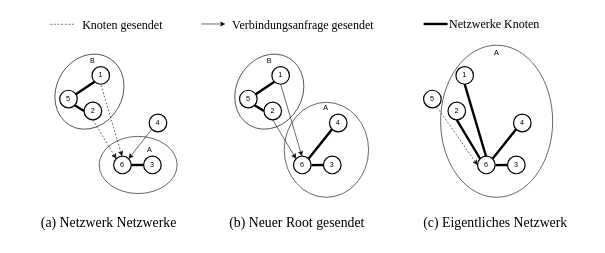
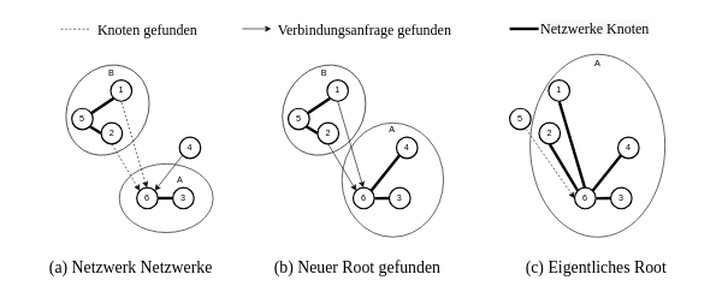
  <mxCell id="0" />
  <mxCell id="1" parent="0" />
  <mxCell id="2" value="" style="rounded=0;whiteSpace=wrap;html=1;strokeColor=none;strokeWidth=2;fillColor=#ffffff;fontColor=#000000;" vertex="1" parent="1"><mxGeometry x="46" y="60" width="300" height="340" as="geometry" /></mxCell>
  <mxCell id="3" value="" style="ellipse;whiteSpace=wrap;html=1;direction=west;rotation=-90;" vertex="1" parent="1"><mxGeometry x="182.19" y="209.66" width="95.38" height="130" as="geometry" /></mxCell>
  <mxCell id="4" value="" style="ellipse;whiteSpace=wrap;html=1;direction=west;rotation=-60;" vertex="1" parent="1"><mxGeometry x="83.62" y="97.33" width="130" height="110" as="geometry" /></mxCell>
  <mxCell id="5" value="1" style="ellipse;whiteSpace=wrap;html=1;strokeColor=#000000;strokeWidth=2;fontColor=#000000;" vertex="1" parent="1"><mxGeometry x="152.87" y="110.68" width="29.32" height="29.32" as="geometry" /></mxCell>
  <mxCell id="6" value="" style="endArrow=none;html=1;strokeWidth=1;fillColor=#1ba1e2;strokeColor=#000000;fontColor=#000000;endFill=0;startArrow=classic;startFill=1;exitX=1;exitY=0;exitDx=0;exitDy=0;entryX=0;entryY=1;entryDx=0;entryDy=0;" edge="1" parent="1" source="12" target="10"><mxGeometry width="50" height="50" relative="1" as="geometry"><mxPoint x="244.351" y="186.782" as="sourcePoint" /><mxPoint x="219.953" y="235.261" as="targetPoint" /></mxGeometry></mxCell>
  <mxCell id="7" value="&lt;font face=&quot;Times New Roman&quot; style=&quot;font-size: 23px&quot;&gt;(a) Netzwerk Netzwerke&lt;/font&gt;" style="text;whiteSpace=wrap;html=1;fontSize=23;fontFamily=Courier New;fontColor=#000000;align=center;" vertex="1" parent="1"><mxGeometry x="20.99" y="350" width="320" height="40" as="geometry" /></mxCell>
  <mxCell id="8" value="5" style="ellipse;whiteSpace=wrap;html=1;strokeColor=#000000;strokeWidth=2;fontColor=#000000;" vertex="1" parent="1"><mxGeometry x="99" y="150" width="29.32" height="29.32" as="geometry" /></mxCell>
  <mxCell id="9" value="2" style="ellipse;whiteSpace=wrap;html=1;strokeColor=#000000;strokeWidth=2;fontColor=#000000;" vertex="1" parent="1"><mxGeometry x="139.68" y="170" width="29.32" height="29.32" as="geometry" /></mxCell>
  <mxCell id="10" value="4" style="ellipse;whiteSpace=wrap;html=1;strokeColor=#000000;strokeWidth=2;fontColor=#000000;" vertex="1" parent="1"><mxGeometry x="248.25" y="190" width="29.32" height="29.32" as="geometry" /></mxCell>
  <mxCell id="11" value="3" style="ellipse;whiteSpace=wrap;html=1;strokeColor=#000000;strokeWidth=2;fontColor=#000000;" vertex="1" parent="1"><mxGeometry x="239" y="260" width="29.32" height="29.32" as="geometry" /></mxCell>
  <mxCell id="12" value="6" style="ellipse;whiteSpace=wrap;html=1;strokeColor=#000000;strokeWidth=2;fontColor=#000000;" vertex="1" parent="1"><mxGeometry x="189" y="260" width="29.32" height="29.32" as="geometry" /></mxCell>
  <mxCell id="13" value="" style="endArrow=none;html=1;strokeWidth=1;fillColor=#1ba1e2;strokeColor=#000000;fontColor=#000000;endFill=0;startArrow=classic;startFill=1;exitX=0;exitY=0;exitDx=0;exitDy=0;entryX=0.5;entryY=1;entryDx=0;entryDy=0;dashed=1;" edge="1" parent="1" source="12" target="9"><mxGeometry width="50" height="50" relative="1" as="geometry"><mxPoint x="224.026" y="274.294" as="sourcePoint" /><mxPoint x="263.294" y="214.346" as="targetPoint" /></mxGeometry></mxCell>
  <mxCell id="14" value="" style="endArrow=none;html=1;strokeWidth=1;fillColor=#1ba1e2;strokeColor=#000000;fontColor=#000000;endFill=0;startArrow=classic;startFill=1;entryX=0.5;entryY=1;entryDx=0;entryDy=0;dashed=1;" edge="1" parent="1" target="5"><mxGeometry width="50" height="50" relative="1" as="geometry"><mxPoint x="203" y="260" as="sourcePoint" /><mxPoint x="164.34" y="209.32" as="targetPoint" /></mxGeometry></mxCell>
  <mxCell id="15" value="" style="endArrow=none;html=1;strokeWidth=4;fillColor=#1ba1e2;strokeColor=#000000;fontColor=#000000;endFill=0;startArrow=none;startFill=0;entryX=0;entryY=1;entryDx=0;entryDy=0;" edge="1" parent="1" source="8" target="5"><mxGeometry width="50" height="50" relative="1" as="geometry"><mxPoint x="213" y="270" as="sourcePoint" /><mxPoint x="177.53" y="150" as="targetPoint" /></mxGeometry></mxCell>
  <mxCell id="16" value="" style="endArrow=none;html=1;strokeWidth=4;fillColor=#1ba1e2;strokeColor=#000000;fontColor=#000000;endFill=0;startArrow=none;startFill=0;entryX=0;entryY=0.5;entryDx=0;entryDy=0;exitX=1;exitY=1;exitDx=0;exitDy=0;" edge="1" parent="1" source="8" target="9"><mxGeometry width="50" height="50" relative="1" as="geometry"><mxPoint x="135.947" y="166.664" as="sourcePoint" /><mxPoint x="167.164" y="145.706" as="targetPoint" /></mxGeometry></mxCell>
  <mxCell id="17" value="" style="rounded=0;whiteSpace=wrap;html=1;strokeColor=none;strokeWidth=2;fillColor=#ffffff;fontColor=#000000;" vertex="1" parent="1"><mxGeometry x="346" y="60" width="300" height="340" as="geometry" /></mxCell>
  <mxCell id="18" value="" style="ellipse;whiteSpace=wrap;html=1;direction=west;rotation=-90;" vertex="1" parent="1"><mxGeometry x="464.65" y="178.98" width="158.42" height="140.75" as="geometry" /></mxCell>
  <mxCell id="19" value="" style="ellipse;whiteSpace=wrap;html=1;direction=west;rotation=-60;" vertex="1" parent="1"><mxGeometry x="383.62" y="97.33" width="130" height="110" as="geometry" /></mxCell>
  <mxCell id="20" value="1" style="ellipse;whiteSpace=wrap;html=1;strokeColor=#000000;strokeWidth=2;fontColor=#000000;" vertex="1" parent="1"><mxGeometry x="452.87" y="110.68" width="29.32" height="29.32" as="geometry" /></mxCell>
- <mxCell id="21" value="&lt;font face=&quot;Times New Roman&quot; style=&quot;font-size: 23px&quot;&gt;(b) Neuer Root gesendet&lt;/font&gt;" style="text;whiteSpace=wrap;html=1;fontSize=23;fontFamily=Courier New;fontColor=#000000;align=center;" vertex="1" parent="1"><mxGeometry x="335.4" y="350" width="320" height="40" as="geometry" /></mxCell>
+ <mxCell id="21" value="&lt;font face=&quot;Times New Roman&quot; style=&quot;font-size: 23px&quot;&gt;(b) Neuer Root gefunden&lt;/font&gt;" style="text;whiteSpace=wrap;html=1;fontSize=23;fontFamily=Courier New;fontColor=#000000;align=center;" vertex="1" parent="1"><mxGeometry x="335.4" y="350" width="320" height="40" as="geometry" /></mxCell>
  <mxCell id="22" value="5" style="ellipse;whiteSpace=wrap;html=1;strokeColor=#000000;strokeWidth=2;fontColor=#000000;" vertex="1" parent="1"><mxGeometry x="399" y="150" width="29.32" height="29.32" as="geometry" /></mxCell>
  <mxCell id="23" value="2" style="ellipse;whiteSpace=wrap;html=1;strokeColor=#000000;strokeWidth=2;fontColor=#000000;" vertex="1" parent="1"><mxGeometry x="439.68" y="170" width="29.32" height="29.32" as="geometry" /></mxCell>
  <mxCell id="24" value="4" style="ellipse;whiteSpace=wrap;html=1;strokeColor=#000000;strokeWidth=2;fontColor=#000000;" vertex="1" parent="1"><mxGeometry x="549" y="190" width="29.32" height="29.32" as="geometry" /></mxCell>
  <mxCell id="25" value="3" style="ellipse;whiteSpace=wrap;html=1;strokeColor=#000000;strokeWidth=2;fontColor=#000000;" vertex="1" parent="1"><mxGeometry x="539" y="260" width="29.32" height="29.32" as="geometry" /></mxCell>
  <mxCell id="26" value="6" style="ellipse;whiteSpace=wrap;html=1;strokeColor=#000000;strokeWidth=2;fontColor=#000000;" vertex="1" parent="1"><mxGeometry x="489" y="260" width="29.32" height="29.32" as="geometry" /></mxCell>
  <mxCell id="27" value="" style="endArrow=none;html=1;strokeWidth=1;fillColor=#1ba1e2;strokeColor=#000000;fontColor=#000000;endFill=0;startArrow=classic;startFill=1;exitX=0;exitY=0;exitDx=0;exitDy=0;entryX=0.5;entryY=1;entryDx=0;entryDy=0;" edge="1" parent="1" source="26" target="23"><mxGeometry width="50" height="50" relative="1" as="geometry"><mxPoint x="524.026" y="274.294" as="sourcePoint" /><mxPoint x="563.294" y="214.346" as="targetPoint" /></mxGeometry></mxCell>
  <mxCell id="28" value="" style="endArrow=none;html=1;strokeWidth=1;fillColor=#1ba1e2;strokeColor=#000000;fontColor=#000000;endFill=0;startArrow=classic;startFill=1;entryX=0.5;entryY=1;entryDx=0;entryDy=0;" edge="1" parent="1" target="20"><mxGeometry width="50" height="50" relative="1" as="geometry"><mxPoint x="503" y="260" as="sourcePoint" /><mxPoint x="464.34" y="209.32" as="targetPoint" /></mxGeometry></mxCell>
  <mxCell id="29" value="" style="endArrow=none;html=1;strokeWidth=4;fillColor=#1ba1e2;strokeColor=#000000;fontColor=#000000;endFill=0;startArrow=none;startFill=0;entryX=0;entryY=1;entryDx=0;entryDy=0;" edge="1" parent="1" source="22" target="20"><mxGeometry width="50" height="50" relative="1" as="geometry"><mxPoint x="513" y="270" as="sourcePoint" /><mxPoint x="477.53" y="150" as="targetPoint" /></mxGeometry></mxCell>
  <mxCell id="30" value="" style="endArrow=none;html=1;strokeWidth=4;fillColor=#1ba1e2;strokeColor=#000000;fontColor=#000000;endFill=0;startArrow=none;startFill=0;entryX=0;entryY=0.5;entryDx=0;entryDy=0;exitX=1;exitY=1;exitDx=0;exitDy=0;" edge="1" parent="1" source="22" target="23"><mxGeometry width="50" height="50" relative="1" as="geometry"><mxPoint x="435.947" y="166.664" as="sourcePoint" /><mxPoint x="467.164" y="145.706" as="targetPoint" /></mxGeometry></mxCell>
  <mxCell id="31" value="" style="endArrow=none;html=1;strokeWidth=4;fillColor=#1ba1e2;strokeColor=#000000;fontColor=#000000;endFill=0;startArrow=none;startFill=0;entryX=0;entryY=0.5;entryDx=0;entryDy=0;exitX=1;exitY=0.5;exitDx=0;exitDy=0;" edge="1" parent="1" source="12" target="11"><mxGeometry width="50" height="50" relative="1" as="geometry"><mxPoint x="134.026" y="185.026" as="sourcePoint" /><mxPoint x="149.68" y="194.66" as="targetPoint" /></mxGeometry></mxCell>
  <mxCell id="32" value="" style="endArrow=none;html=1;strokeWidth=4;fillColor=#1ba1e2;strokeColor=#000000;fontColor=#000000;endFill=0;startArrow=none;startFill=0;" edge="1" parent="1" target="25"><mxGeometry width="50" height="50" relative="1" as="geometry"><mxPoint x="519" y="275" as="sourcePoint" /><mxPoint x="249" y="284.66" as="targetPoint" /></mxGeometry></mxCell>
  <mxCell id="33" value="" style="endArrow=none;html=1;strokeWidth=4;fillColor=#1ba1e2;strokeColor=#000000;fontColor=#000000;endFill=0;startArrow=none;startFill=0;exitX=1;exitY=0;exitDx=0;exitDy=0;entryX=0;entryY=1;entryDx=0;entryDy=0;" edge="1" parent="1" source="26" target="24"><mxGeometry width="50" height="50" relative="1" as="geometry"><mxPoint x="529" y="285" as="sourcePoint" /><mxPoint x="549" y="284.66" as="targetPoint" /></mxGeometry></mxCell>
  <mxCell id="34" value="" style="rounded=0;whiteSpace=wrap;html=1;strokeColor=none;strokeWidth=2;fillColor=#ffffff;fontColor=#000000;" vertex="1" parent="1"><mxGeometry x="653" y="60" width="300" height="340" as="geometry" /></mxCell>
  <mxCell id="35" value="" style="ellipse;whiteSpace=wrap;html=1;direction=west;rotation=-90;" vertex="1" parent="1"><mxGeometry x="700.97" y="108.3" width="253.68" height="186.87" as="geometry" /></mxCell>
  <mxCell id="36" value="1" style="ellipse;whiteSpace=wrap;html=1;strokeColor=#000000;strokeWidth=2;fontColor=#000000;" vertex="1" parent="1"><mxGeometry x="759.87" y="110.68" width="29.32" height="29.32" as="geometry" /></mxCell>
- <mxCell id="37" value="&lt;font face=&quot;Times New Roman&quot; style=&quot;font-size: 23px&quot;&gt;(c) Eigentliches Netzwerk&lt;/font&gt;" style="text;whiteSpace=wrap;html=1;fontSize=23;fontFamily=Courier New;fontColor=#000000;align=center;" vertex="1" parent="1"><mxGeometry x="666.33" y="350" width="320" height="40" as="geometry" /></mxCell>
+ <mxCell id="37" value="&lt;font face=&quot;Times New Roman&quot; style=&quot;font-size: 23px&quot;&gt;(c) Eigentliches Root&lt;/font&gt;" style="text;whiteSpace=wrap;html=1;fontSize=23;fontFamily=Courier New;fontColor=#000000;align=center;" vertex="1" parent="1"><mxGeometry x="666.33" y="350" width="320" height="40" as="geometry" /></mxCell>
  <mxCell id="38" value="5" style="ellipse;whiteSpace=wrap;html=1;strokeColor=#000000;strokeWidth=2;fontColor=#000000;" vertex="1" parent="1"><mxGeometry x="706" y="150" width="29.32" height="29.32" as="geometry" /></mxCell>
  <mxCell id="39" value="2" style="ellipse;whiteSpace=wrap;html=1;strokeColor=#000000;strokeWidth=2;fontColor=#000000;" vertex="1" parent="1"><mxGeometry x="746.68" y="170" width="29.32" height="29.32" as="geometry" /></mxCell>
  <mxCell id="40" value="4" style="ellipse;whiteSpace=wrap;html=1;strokeColor=#000000;strokeWidth=2;fontColor=#000000;" vertex="1" parent="1"><mxGeometry x="856" y="190" width="29.32" height="29.32" as="geometry" /></mxCell>
  <mxCell id="41" value="3" style="ellipse;whiteSpace=wrap;html=1;strokeColor=#000000;strokeWidth=2;fontColor=#000000;" vertex="1" parent="1"><mxGeometry x="846" y="260" width="29.32" height="29.32" as="geometry" /></mxCell>
  <mxCell id="42" value="6" style="ellipse;whiteSpace=wrap;html=1;strokeColor=#000000;strokeWidth=2;fontColor=#000000;" vertex="1" parent="1"><mxGeometry x="796" y="260" width="29.32" height="29.32" as="geometry" /></mxCell>
  <mxCell id="43" value="" style="endArrow=none;html=1;strokeWidth=4;fillColor=#1ba1e2;strokeColor=#000000;fontColor=#000000;endFill=0;startArrow=none;startFill=0;exitX=0;exitY=0;exitDx=0;exitDy=0;entryX=0.5;entryY=1;entryDx=0;entryDy=0;" edge="1" parent="1" source="42" target="39"><mxGeometry width="50" height="50" relative="1" as="geometry"><mxPoint x="831.026" y="274.294" as="sourcePoint" /><mxPoint x="870.294" y="214.346" as="targetPoint" /></mxGeometry></mxCell>
  <mxCell id="44" value="" style="endArrow=none;html=1;strokeWidth=4;fillColor=#1ba1e2;strokeColor=#000000;fontColor=#000000;endFill=0;startArrow=none;startFill=0;entryX=0.5;entryY=1;entryDx=0;entryDy=0;" edge="1" parent="1" target="36"><mxGeometry width="50" height="50" relative="1" as="geometry"><mxPoint x="810" y="260" as="sourcePoint" /><mxPoint x="771.34" y="209.32" as="targetPoint" /></mxGeometry></mxCell>
  <mxCell id="45" value="" style="endArrow=none;html=1;strokeWidth=4;fillColor=#1ba1e2;strokeColor=#000000;fontColor=#000000;endFill=0;startArrow=none;startFill=0;" edge="1" parent="1" target="41"><mxGeometry width="50" height="50" relative="1" as="geometry"><mxPoint x="826" y="275" as="sourcePoint" /><mxPoint x="556" y="284.66" as="targetPoint" /></mxGeometry></mxCell>
  <mxCell id="46" value="" style="endArrow=none;html=1;strokeWidth=4;fillColor=#1ba1e2;strokeColor=#000000;fontColor=#000000;endFill=0;startArrow=none;startFill=0;exitX=1;exitY=0;exitDx=0;exitDy=0;entryX=0;entryY=1;entryDx=0;entryDy=0;" edge="1" parent="1" source="42" target="40"><mxGeometry width="50" height="50" relative="1" as="geometry"><mxPoint x="836" y="285" as="sourcePoint" /><mxPoint x="856" y="284.66" as="targetPoint" /></mxGeometry></mxCell>
  <mxCell id="47" value="" style="endArrow=none;html=1;strokeWidth=1;fillColor=#1ba1e2;strokeColor=#000000;fontColor=#000000;endFill=0;startArrow=classic;startFill=1;dashed=1;exitX=0;exitY=0.5;exitDx=0;exitDy=0;" edge="1" parent="1" source="42"><mxGeometry width="50" height="50" relative="1" as="geometry"><mxPoint x="213" y="270" as="sourcePoint" /><mxPoint x="729" y="179" as="targetPoint" /></mxGeometry></mxCell>
  <mxCell id="48" value="" style="endArrow=none;html=1;strokeWidth=1;fillColor=#1ba1e2;strokeColor=#000000;fontColor=#000000;endFill=0;startArrow=none;startFill=0;dashed=1;" edge="1" parent="1"><mxGeometry width="50" height="50" relative="1" as="geometry"><mxPoint x="122.77" y="40" as="sourcePoint" /><mxPoint x="82.77" y="40" as="targetPoint" /><Array as="points"><mxPoint x="98.9" y="40" /></Array></mxGeometry></mxCell>
- <mxCell id="49" value="&lt;font style=&quot;font-size: 20px&quot; face=&quot;Times New Roman&quot;&gt;Knoten gesendet&lt;/font&gt;" style="text;html=1;strokeColor=none;fillColor=none;align=center;verticalAlign=middle;whiteSpace=wrap;rounded=0;" vertex="1" parent="1"><mxGeometry x="128.9" y="30" width="150" height="20" as="geometry" /></mxCell>
+ <mxCell id="49" value="&lt;font style=&quot;font-size: 20px&quot; face=&quot;Times New Roman&quot;&gt;Knoten gefunden&lt;/font&gt;" style="text;html=1;strokeColor=none;fillColor=none;align=center;verticalAlign=middle;whiteSpace=wrap;rounded=0;" vertex="1" parent="1"><mxGeometry x="128.9" y="30" width="150" height="20" as="geometry" /></mxCell>
  <mxCell id="50" value="" style="endArrow=none;html=1;strokeWidth=4;fillColor=#1ba1e2;strokeColor=#000000;fontColor=#000000;endFill=0;startArrow=none;startFill=0;" edge="1" parent="1"><mxGeometry width="50" height="50" relative="1" as="geometry"><mxPoint x="746" y="39.5" as="sourcePoint" /><mxPoint x="706" y="39.5" as="targetPoint" /><Array as="points"><mxPoint x="722.13" y="39.5" /></Array></mxGeometry></mxCell>
  <mxCell id="51" value="" style="endArrow=none;html=1;strokeWidth=1;fillColor=#1ba1e2;strokeColor=#000000;fontColor=#000000;endFill=0;startArrow=classic;startFill=1;" edge="1" parent="1"><mxGeometry width="50" height="50" relative="1" as="geometry"><mxPoint x="375.4" y="39.5" as="sourcePoint" /><mxPoint x="335.4" y="39.5" as="targetPoint" /><Array as="points"><mxPoint x="351.53" y="39.5" /></Array></mxGeometry></mxCell>
- <mxCell id="52" value="&lt;font style=&quot;font-size: 20px&quot; face=&quot;Times New Roman&quot;&gt;Verbindungsanfrage gesendet&lt;/font&gt;" style="text;html=1;strokeColor=none;fillColor=none;align=center;verticalAlign=middle;whiteSpace=wrap;rounded=0;" vertex="1" parent="1"><mxGeometry x="375.4" y="30" width="260" height="20" as="geometry" /></mxCell>
+ <mxCell id="52" value="&lt;font style=&quot;font-size: 20px&quot; face=&quot;Times New Roman&quot;&gt;Verbindungsanfrage gefunden&lt;/font&gt;" style="text;html=1;strokeColor=none;fillColor=none;align=center;verticalAlign=middle;whiteSpace=wrap;rounded=0;" vertex="1" parent="1"><mxGeometry x="375.4" y="30" width="260" height="20" as="geometry" /></mxCell>
  <mxCell id="53" value="B" style="text;html=1;strokeColor=none;fillColor=none;align=center;verticalAlign=middle;whiteSpace=wrap;rounded=0;" vertex="1" parent="1"><mxGeometry x="119.34" y="90.68" width="70" height="20" as="geometry" /></mxCell>
  <mxCell id="54" value="A" style="text;html=1;strokeColor=none;fillColor=none;align=center;verticalAlign=middle;whiteSpace=wrap;rounded=0;" vertex="1" parent="1"><mxGeometry x="213.62" y="239.35" width="70" height="20" as="geometry" /></mxCell>
  <mxCell id="55" value="A" style="text;html=1;strokeColor=none;fillColor=none;align=center;verticalAlign=middle;whiteSpace=wrap;rounded=0;" vertex="1" parent="1"><mxGeometry x="508.32" y="170" width="70" height="20" as="geometry" /></mxCell>
  <mxCell id="56" value="B" style="text;html=1;strokeColor=none;fillColor=none;align=center;verticalAlign=middle;whiteSpace=wrap;rounded=0;" vertex="1" parent="1"><mxGeometry x="413.62" y="90.68" width="70" height="20" as="geometry" /></mxCell>
  <mxCell id="57" value="A" style="text;html=1;strokeColor=none;fillColor=none;align=center;verticalAlign=middle;whiteSpace=wrap;rounded=0;" vertex="1" parent="1"><mxGeometry x="792.81" y="77.33" width="70" height="20" as="geometry" /></mxCell>
  <mxCell id="58" value="&lt;span style=&quot;color: rgb(0, 0, 0); font-family: &amp;quot;times new roman&amp;quot;; font-size: 20px; font-style: normal; font-weight: 400; letter-spacing: normal; text-align: center; text-indent: 0px; text-transform: none; word-spacing: 0px; background-color: rgb(248, 249, 250); display: inline; float: none;&quot;&gt;Netzwerke Knoten&lt;/span&gt;" style="text;whiteSpace=wrap;html=1;" vertex="1" parent="1"><mxGeometry x="746.68" y="20" width="180" height="30" as="geometry" /></mxCell>
